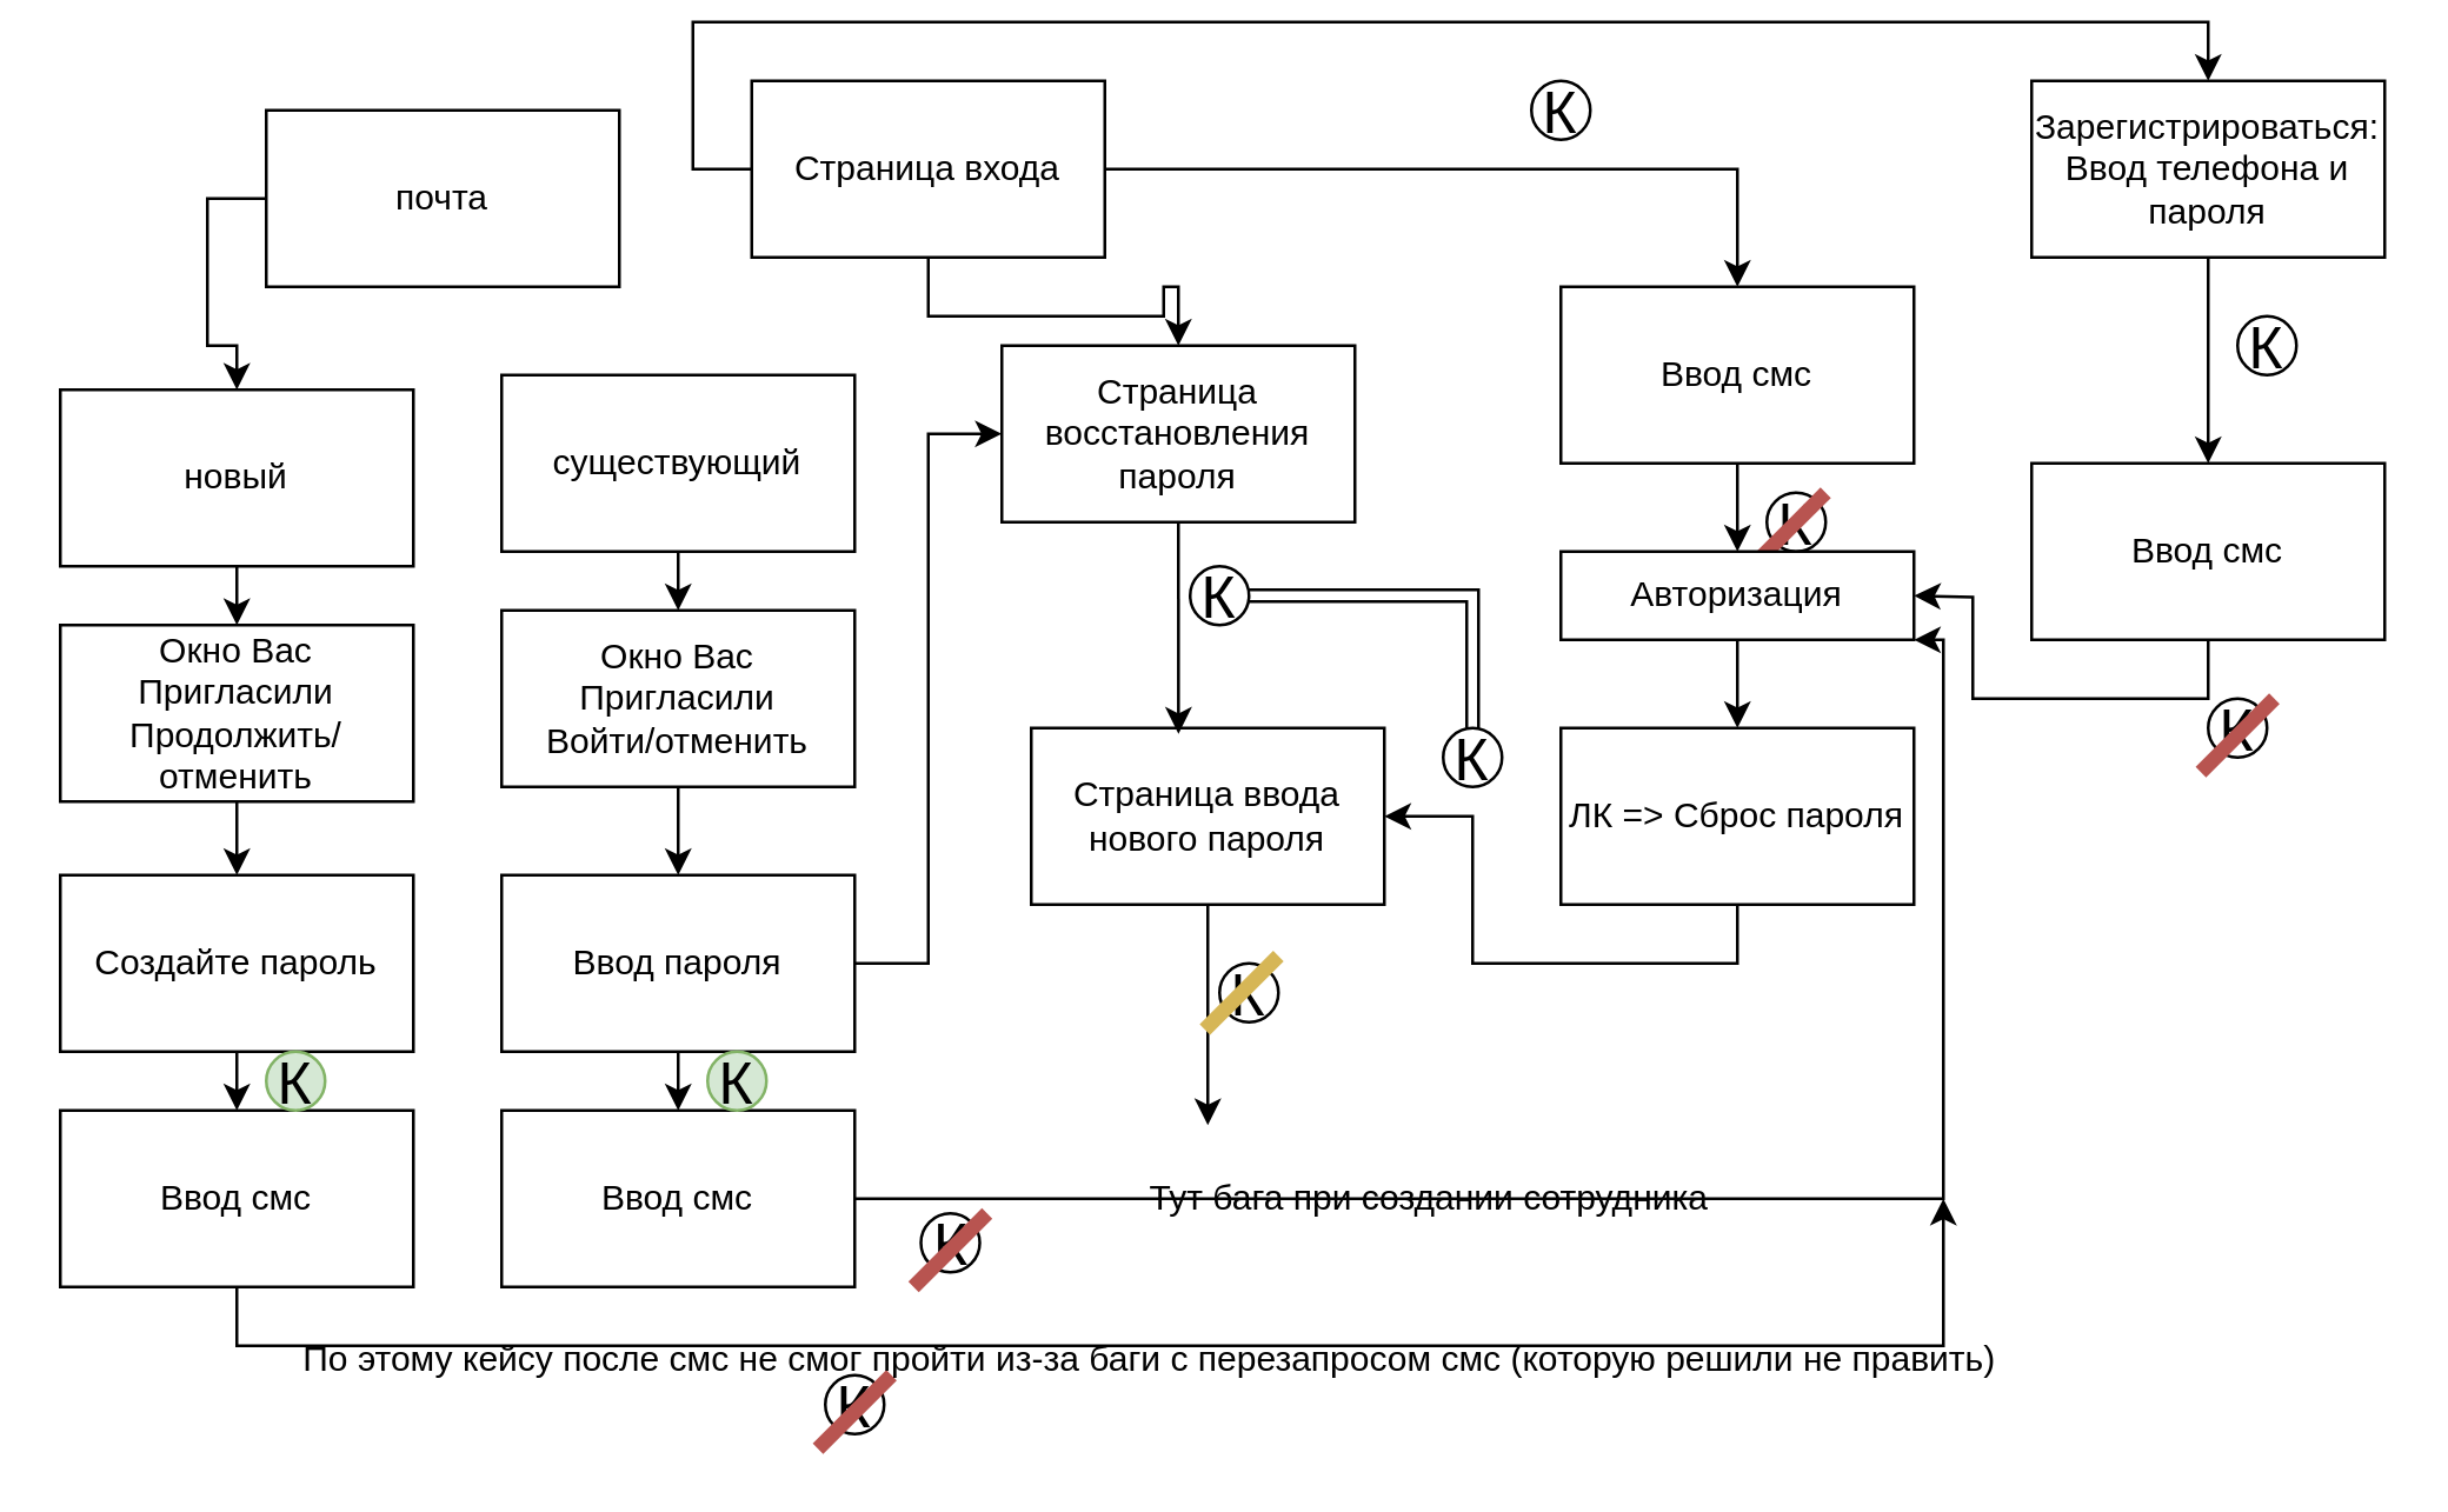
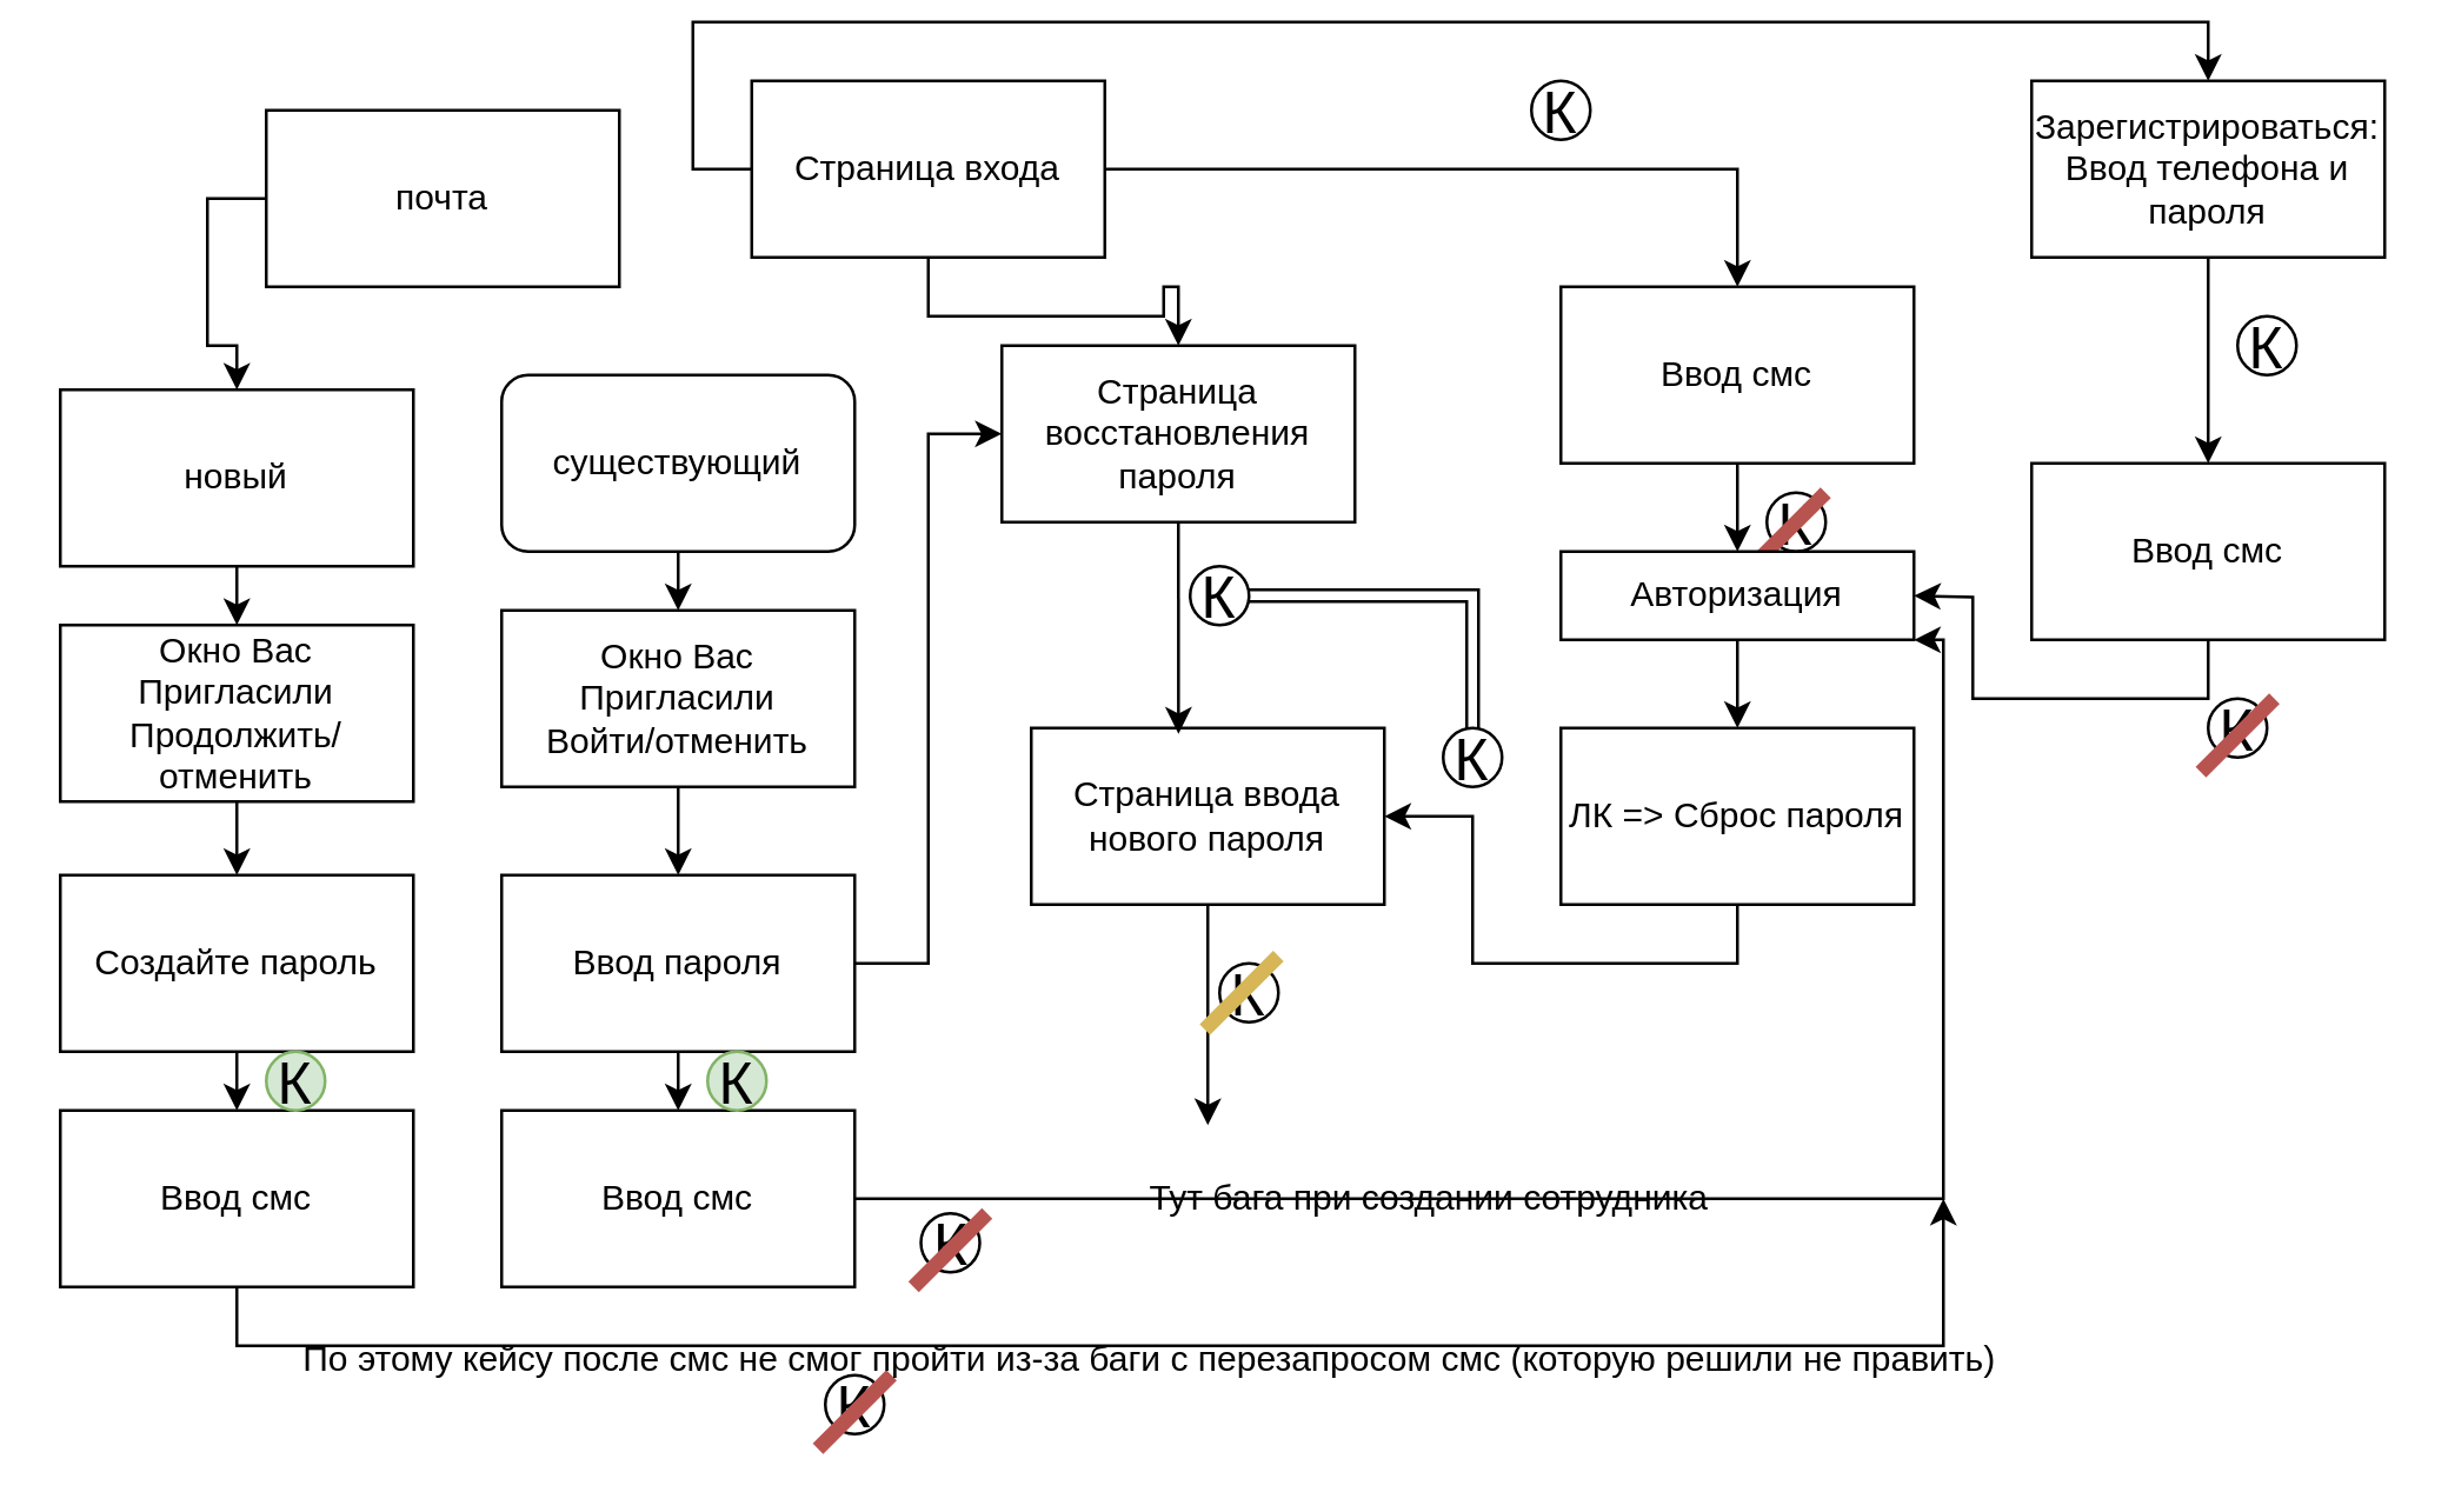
  <mxCell id="0" />
  <mxCell id="1" parent="0" />
  <mxCell id="2" style="edgeStyle=orthogonalEdgeStyle;rounded=0;orthogonalLoop=1;jettySize=auto;html=1;exitX=1;exitY=0.5;exitDx=0;exitDy=0;entryX=0.5;entryY=0;entryDx=0;entryDy=0;" edge="1" parent="1" source="5" target="7"><mxGeometry relative="1" as="geometry" /></mxCell>
  <mxCell id="3" style="edgeStyle=orthogonalEdgeStyle;rounded=0;orthogonalLoop=1;jettySize=auto;html=1;exitX=0.5;exitY=1;exitDx=0;exitDy=0;entryX=0.5;entryY=0;entryDx=0;entryDy=0;" edge="1" parent="1" source="5" target="10"><mxGeometry relative="1" as="geometry" /></mxCell>
  <mxCell id="4" style="edgeStyle=orthogonalEdgeStyle;rounded=0;orthogonalLoop=1;jettySize=auto;html=1;exitX=0;exitY=0.5;exitDx=0;exitDy=0;entryX=0.5;entryY=0;entryDx=0;entryDy=0;" edge="1" parent="1" source="5" target="15"><mxGeometry relative="1" as="geometry"><mxPoint x="210" y="90" as="targetPoint" /></mxGeometry></mxCell>
  <mxCell id="5" value="Страница входа" style="rounded=0;whiteSpace=wrap;html=1;" vertex="1" parent="1"><mxGeometry x="255" y="20" width="120" height="60" as="geometry" /></mxCell>
  <mxCell id="6" style="edgeStyle=orthogonalEdgeStyle;rounded=0;orthogonalLoop=1;jettySize=auto;html=1;exitX=0.5;exitY=1;exitDx=0;exitDy=0;entryX=0.5;entryY=0;entryDx=0;entryDy=0;" edge="1" parent="1" source="7"><mxGeometry relative="1" as="geometry"><mxPoint x="590" y="180" as="targetPoint" /></mxGeometry></mxCell>
  <mxCell id="7" value="Ввод смс" style="rounded=0;whiteSpace=wrap;html=1;" vertex="1" parent="1"><mxGeometry x="530" y="90" width="120" height="60" as="geometry" /></mxCell>
  <mxCell id="8" style="edgeStyle=orthogonalEdgeStyle;rounded=0;orthogonalLoop=1;jettySize=auto;html=1;exitX=0.5;exitY=1;exitDx=0;exitDy=0;" edge="1" parent="1" source="9" target="12"><mxGeometry relative="1" as="geometry" /></mxCell>
  <mxCell id="9" value="ЛК =&amp;gt; Сброс пароля" style="rounded=0;whiteSpace=wrap;html=1;" vertex="1" parent="1"><mxGeometry x="530" y="240" width="120" height="60" as="geometry" /></mxCell>
  <mxCell id="10" value="Страница восстановления пароля" style="rounded=0;whiteSpace=wrap;html=1;" vertex="1" parent="1"><mxGeometry x="340" y="110" width="120" height="60" as="geometry" /></mxCell>
  <mxCell id="11" style="edgeStyle=orthogonalEdgeStyle;rounded=0;orthogonalLoop=1;jettySize=auto;html=1;exitX=0.5;exitY=1;exitDx=0;exitDy=0;" edge="1" parent="1" source="12"><mxGeometry relative="1" as="geometry"><mxPoint x="410" y="375" as="targetPoint" /></mxGeometry></mxCell>
  <mxCell id="12" value="Страница ввода нового пароля" style="rounded=0;whiteSpace=wrap;html=1;" vertex="1" parent="1"><mxGeometry x="350" y="240" width="120" height="60" as="geometry" /></mxCell>
  <mxCell id="13" style="edgeStyle=orthogonalEdgeStyle;rounded=0;orthogonalLoop=1;jettySize=auto;html=1;exitX=0.5;exitY=1;exitDx=0;exitDy=0;entryX=0.417;entryY=0.033;entryDx=0;entryDy=0;entryPerimeter=0;" edge="1" parent="1" source="10" target="12"><mxGeometry relative="1" as="geometry" /></mxCell>
  <mxCell id="14" style="edgeStyle=orthogonalEdgeStyle;rounded=0;orthogonalLoop=1;jettySize=auto;html=1;exitX=0.5;exitY=1;exitDx=0;exitDy=0;entryX=0.5;entryY=0;entryDx=0;entryDy=0;" edge="1" parent="1" source="15" target="17"><mxGeometry relative="1" as="geometry" /></mxCell>
  <mxCell id="15" value="Зарегистрироваться:&lt;br&gt;Ввод телефона и пароля" style="rounded=0;whiteSpace=wrap;html=1;" vertex="1" parent="1"><mxGeometry x="690" y="20" width="120" height="60" as="geometry" /></mxCell>
  <mxCell id="16" style="edgeStyle=orthogonalEdgeStyle;rounded=0;orthogonalLoop=1;jettySize=auto;html=1;exitX=0.5;exitY=1;exitDx=0;exitDy=0;entryX=1;entryY=0.5;entryDx=0;entryDy=0;" edge="1" parent="1" source="17"><mxGeometry relative="1" as="geometry"><mxPoint x="650" y="195" as="targetPoint" /></mxGeometry></mxCell>
  <mxCell id="17" value="Ввод смс" style="rounded=0;whiteSpace=wrap;html=1;" vertex="1" parent="1"><mxGeometry x="690" y="150" width="120" height="60" as="geometry" /></mxCell>
  <mxCell id="18" style="edgeStyle=orthogonalEdgeStyle;rounded=0;orthogonalLoop=1;jettySize=auto;html=1;exitX=0.5;exitY=1;exitDx=0;exitDy=0;entryX=0.5;entryY=0;entryDx=0;entryDy=0;" edge="1" parent="1" target="9"><mxGeometry relative="1" as="geometry"><mxPoint x="590" y="210" as="sourcePoint" /></mxGeometry></mxCell>
  <mxCell id="19" value="&lt;font style=&quot;font-size: 20px;&quot;&gt;К&lt;/font&gt;" style="ellipse;whiteSpace=wrap;html=1;" vertex="1" parent="1"><mxGeometry x="520" y="20" width="20" height="20" as="geometry" /></mxCell>
  <mxCell id="20" value="&lt;font style=&quot;font-size: 20px;&quot;&gt;К&lt;/font&gt;" style="ellipse;whiteSpace=wrap;html=1;" vertex="1" parent="1"><mxGeometry x="600" y="160" width="20" height="20" as="geometry" /></mxCell>
  <mxCell id="21" value="&lt;font style=&quot;font-size: 20px;&quot;&gt;К&lt;/font&gt;" style="ellipse;whiteSpace=wrap;html=1;" vertex="1" parent="1"><mxGeometry x="490" y="240" width="20" height="20" as="geometry" /></mxCell>
  <mxCell id="22" style="edgeStyle=orthogonalEdgeStyle;rounded=0;orthogonalLoop=1;jettySize=auto;html=1;exitX=1;exitY=0.5;exitDx=0;exitDy=0;entryX=0.5;entryY=0;entryDx=0;entryDy=0;shape=link;" edge="1" parent="1" source="23" target="21"><mxGeometry relative="1" as="geometry" /></mxCell>
  <mxCell id="23" value="&lt;font style=&quot;font-size: 20px;&quot;&gt;К&lt;/font&gt;" style="ellipse;whiteSpace=wrap;html=1;" vertex="1" parent="1"><mxGeometry x="404" y="185" width="20" height="20" as="geometry" /></mxCell>
  <mxCell id="24" value="&lt;font style=&quot;font-size: 20px;&quot;&gt;К&lt;/font&gt;" style="ellipse;whiteSpace=wrap;html=1;" vertex="1" parent="1"><mxGeometry x="414" y="320" width="20" height="20" as="geometry" /></mxCell>
  <mxCell id="25" value="&lt;font style=&quot;font-size: 20px;&quot;&gt;К&lt;/font&gt;" style="ellipse;whiteSpace=wrap;html=1;" vertex="1" parent="1"><mxGeometry x="750" y="230" width="20" height="20" as="geometry" /></mxCell>
  <mxCell id="26" value="&lt;font style=&quot;font-size: 20px;&quot;&gt;К&lt;/font&gt;" style="ellipse;whiteSpace=wrap;html=1;" vertex="1" parent="1"><mxGeometry x="760" y="100" width="20" height="20" as="geometry" /></mxCell>
  <mxCell id="27" value="" style="endArrow=none;html=1;rounded=0;fillColor=#f8cecc;strokeColor=#b85450;strokeWidth=5;" edge="1" parent="1"><mxGeometry width="50" height="50" relative="1" as="geometry"><mxPoint x="747.5" y="255" as="sourcePoint" /><mxPoint x="772.5" y="230" as="targetPoint" /></mxGeometry></mxCell>
  <mxCell id="28" value="" style="endArrow=none;html=1;rounded=0;fillColor=#f8cecc;strokeColor=#b85450;strokeWidth=5;" edge="1" parent="1"><mxGeometry width="50" height="50" relative="1" as="geometry"><mxPoint x="595" y="185" as="sourcePoint" /><mxPoint x="620" y="160" as="targetPoint" /><Array as="points" /></mxGeometry></mxCell>
  <mxCell id="29" value="" style="endArrow=none;html=1;rounded=0;fillColor=#fff2cc;strokeColor=#d6b656;strokeWidth=5;" edge="1" parent="1"><mxGeometry width="50" height="50" relative="1" as="geometry"><mxPoint x="409" y="342.5" as="sourcePoint" /><mxPoint x="434" y="317.5" as="targetPoint" /></mxGeometry></mxCell>
  <mxCell id="30" value="Авторизация" style="rounded=0;whiteSpace=wrap;html=1;" vertex="1" parent="1"><mxGeometry x="530" y="180" width="120" height="30" as="geometry" /></mxCell>
  <mxCell id="31" style="edgeStyle=orthogonalEdgeStyle;rounded=0;orthogonalLoop=1;jettySize=auto;html=1;exitX=0;exitY=0.5;exitDx=0;exitDy=0;entryX=0.5;entryY=0;entryDx=0;entryDy=0;" edge="1" parent="1" source="32" target="36"><mxGeometry relative="1" as="geometry" /></mxCell>
  <mxCell id="32" value="почта" style="rounded=0;whiteSpace=wrap;html=1;" vertex="1" parent="1"><mxGeometry x="90" y="30" width="120" height="60" as="geometry" /></mxCell>
  <mxCell id="33" style="edgeStyle=orthogonalEdgeStyle;rounded=0;orthogonalLoop=1;jettySize=auto;html=1;exitX=0.5;exitY=1;exitDx=0;exitDy=0;entryX=0.5;entryY=0;entryDx=0;entryDy=0;" edge="1" parent="1" source="34" target="38"><mxGeometry relative="1" as="geometry" /></mxCell>
- <mxCell id="34" value="существующий" style="rounded=0;whiteSpace=wrap;html=1;" vertex="1" parent="1"><mxGeometry x="170" y="120" width="120" height="60" as="geometry" /></mxCell>
+ <mxCell id="34" value="существующий" style="whiteSpace=wrap;html=1;rounded=1;" vertex="1" parent="1"><mxGeometry x="170" y="120" width="120" height="60" as="geometry" /></mxCell>
  <mxCell id="35" style="edgeStyle=orthogonalEdgeStyle;rounded=0;orthogonalLoop=1;jettySize=auto;html=1;exitX=0.5;exitY=1;exitDx=0;exitDy=0;entryX=0.5;entryY=0;entryDx=0;entryDy=0;" edge="1" parent="1" source="36" target="47"><mxGeometry relative="1" as="geometry" /></mxCell>
  <mxCell id="36" value="новый" style="rounded=0;whiteSpace=wrap;html=1;" vertex="1" parent="1"><mxGeometry x="20" y="125" width="120" height="60" as="geometry" /></mxCell>
  <mxCell id="37" style="edgeStyle=orthogonalEdgeStyle;rounded=0;orthogonalLoop=1;jettySize=auto;html=1;exitX=0.5;exitY=1;exitDx=0;exitDy=0;entryX=0.5;entryY=0;entryDx=0;entryDy=0;" edge="1" parent="1" source="38" target="41"><mxGeometry relative="1" as="geometry" /></mxCell>
  <mxCell id="38" value="Окно Вас Пригласили&lt;br&gt;Войти/отменить" style="rounded=0;whiteSpace=wrap;html=1;" vertex="1" parent="1"><mxGeometry x="170" y="200" width="120" height="60" as="geometry" /></mxCell>
  <mxCell id="39" style="edgeStyle=orthogonalEdgeStyle;rounded=0;orthogonalLoop=1;jettySize=auto;html=1;exitX=1;exitY=0.5;exitDx=0;exitDy=0;entryX=0;entryY=0.5;entryDx=0;entryDy=0;" edge="1" parent="1" source="41" target="10"><mxGeometry relative="1" as="geometry" /></mxCell>
  <mxCell id="40" style="edgeStyle=orthogonalEdgeStyle;rounded=0;orthogonalLoop=1;jettySize=auto;html=1;exitX=0.5;exitY=1;exitDx=0;exitDy=0;entryX=0.5;entryY=0;entryDx=0;entryDy=0;" edge="1" parent="1" source="41" target="43"><mxGeometry relative="1" as="geometry" /></mxCell>
  <mxCell id="41" value="Ввод пароля" style="rounded=0;whiteSpace=wrap;html=1;" vertex="1" parent="1"><mxGeometry x="170" y="290" width="120" height="60" as="geometry" /></mxCell>
  <mxCell id="42" style="edgeStyle=orthogonalEdgeStyle;rounded=0;orthogonalLoop=1;jettySize=auto;html=1;exitX=1;exitY=0.5;exitDx=0;exitDy=0;entryX=1;entryY=1;entryDx=0;entryDy=0;" edge="1" parent="1" source="43" target="30"><mxGeometry relative="1" as="geometry"><Array as="points"><mxPoint x="660" y="400" /><mxPoint x="660" y="210" /></Array></mxGeometry></mxCell>
  <mxCell id="43" value="Ввод смс" style="rounded=0;whiteSpace=wrap;html=1;" vertex="1" parent="1"><mxGeometry x="170" y="370" width="120" height="60" as="geometry" /></mxCell>
  <mxCell id="44" value="&lt;font style=&quot;font-size: 20px;&quot;&gt;К&lt;/font&gt;" style="ellipse;whiteSpace=wrap;html=1;" vertex="1" parent="1"><mxGeometry x="312.5" y="405" width="20" height="20" as="geometry" /></mxCell>
  <mxCell id="45" value="" style="endArrow=none;html=1;rounded=0;fillColor=#f8cecc;strokeColor=#b85450;strokeWidth=5;" edge="1" parent="1"><mxGeometry width="50" height="50" relative="1" as="geometry"><mxPoint x="310" y="430" as="sourcePoint" /><mxPoint x="335" y="405" as="targetPoint" /></mxGeometry></mxCell>
  <mxCell id="46" style="edgeStyle=orthogonalEdgeStyle;rounded=0;orthogonalLoop=1;jettySize=auto;html=1;exitX=0.5;exitY=1;exitDx=0;exitDy=0;entryX=0.5;entryY=0;entryDx=0;entryDy=0;" edge="1" parent="1" source="47" target="49"><mxGeometry relative="1" as="geometry" /></mxCell>
  <mxCell id="47" value="Окно Вас Пригласили&lt;br&gt;Продолжить/отменить" style="rounded=0;whiteSpace=wrap;html=1;" vertex="1" parent="1"><mxGeometry x="20" y="205" width="120" height="60" as="geometry" /></mxCell>
  <mxCell id="48" style="edgeStyle=orthogonalEdgeStyle;rounded=0;orthogonalLoop=1;jettySize=auto;html=1;exitX=0.5;exitY=1;exitDx=0;exitDy=0;entryX=0.5;entryY=0;entryDx=0;entryDy=0;" edge="1" parent="1" source="49" target="51"><mxGeometry relative="1" as="geometry" /></mxCell>
  <mxCell id="49" value="Создайте пароль" style="rounded=0;whiteSpace=wrap;html=1;" vertex="1" parent="1"><mxGeometry x="20" y="290" width="120" height="60" as="geometry" /></mxCell>
  <mxCell id="50" style="edgeStyle=orthogonalEdgeStyle;rounded=0;orthogonalLoop=1;jettySize=auto;html=1;exitX=0.5;exitY=1;exitDx=0;exitDy=0;" edge="1" parent="1" source="51"><mxGeometry relative="1" as="geometry"><mxPoint x="660" y="400" as="targetPoint" /><Array as="points"><mxPoint x="80" y="450" /><mxPoint x="660" y="450" /></Array></mxGeometry></mxCell>
  <mxCell id="51" value="Ввод смс" style="rounded=0;whiteSpace=wrap;html=1;" vertex="1" parent="1"><mxGeometry x="20" y="370" width="120" height="60" as="geometry" /></mxCell>
  <mxCell id="52" value="&lt;font style=&quot;font-size: 20px;&quot;&gt;К&lt;/font&gt;" style="ellipse;whiteSpace=wrap;html=1;" vertex="1" parent="1"><mxGeometry x="280" y="460" width="20" height="20" as="geometry" /></mxCell>
  <mxCell id="53" value="" style="endArrow=none;html=1;rounded=0;fillColor=#f8cecc;strokeColor=#b85450;strokeWidth=5;" edge="1" parent="1"><mxGeometry width="50" height="50" relative="1" as="geometry"><mxPoint x="277.5" y="485" as="sourcePoint" /><mxPoint x="302.5" y="460" as="targetPoint" /></mxGeometry></mxCell>
  <mxCell id="54" value="Тут бага при создании сотрудника" style="text;html=1;align=center;verticalAlign=middle;resizable=0;points=[];autosize=1;strokeColor=none;fillColor=none;" vertex="1" parent="1"><mxGeometry x="380" y="385" width="210" height="30" as="geometry" /></mxCell>
  <mxCell id="55" value="По этому кейсу после смс не смог пройти из-за баги с перезапросом смс (которую решили не править)" style="text;html=1;align=center;verticalAlign=middle;resizable=0;points=[];autosize=1;strokeColor=none;fillColor=none;" vertex="1" parent="1"><mxGeometry x="90" y="440" width="600" height="30" as="geometry" /></mxCell>
  <mxCell id="56" value="&lt;font style=&quot;font-size: 20px;&quot;&gt;К&lt;/font&gt;" style="ellipse;whiteSpace=wrap;html=1;fillColor=#d5e8d4;strokeColor=#82b366;" vertex="1" parent="1"><mxGeometry x="90" y="350" width="20" height="20" as="geometry" /></mxCell>
  <mxCell id="57" value="&lt;font style=&quot;font-size: 20px;&quot;&gt;К&lt;/font&gt;" style="ellipse;whiteSpace=wrap;html=1;fillColor=#d5e8d4;strokeColor=#82b366;" vertex="1" parent="1"><mxGeometry x="240" y="350" width="20" height="20" as="geometry" /></mxCell>
